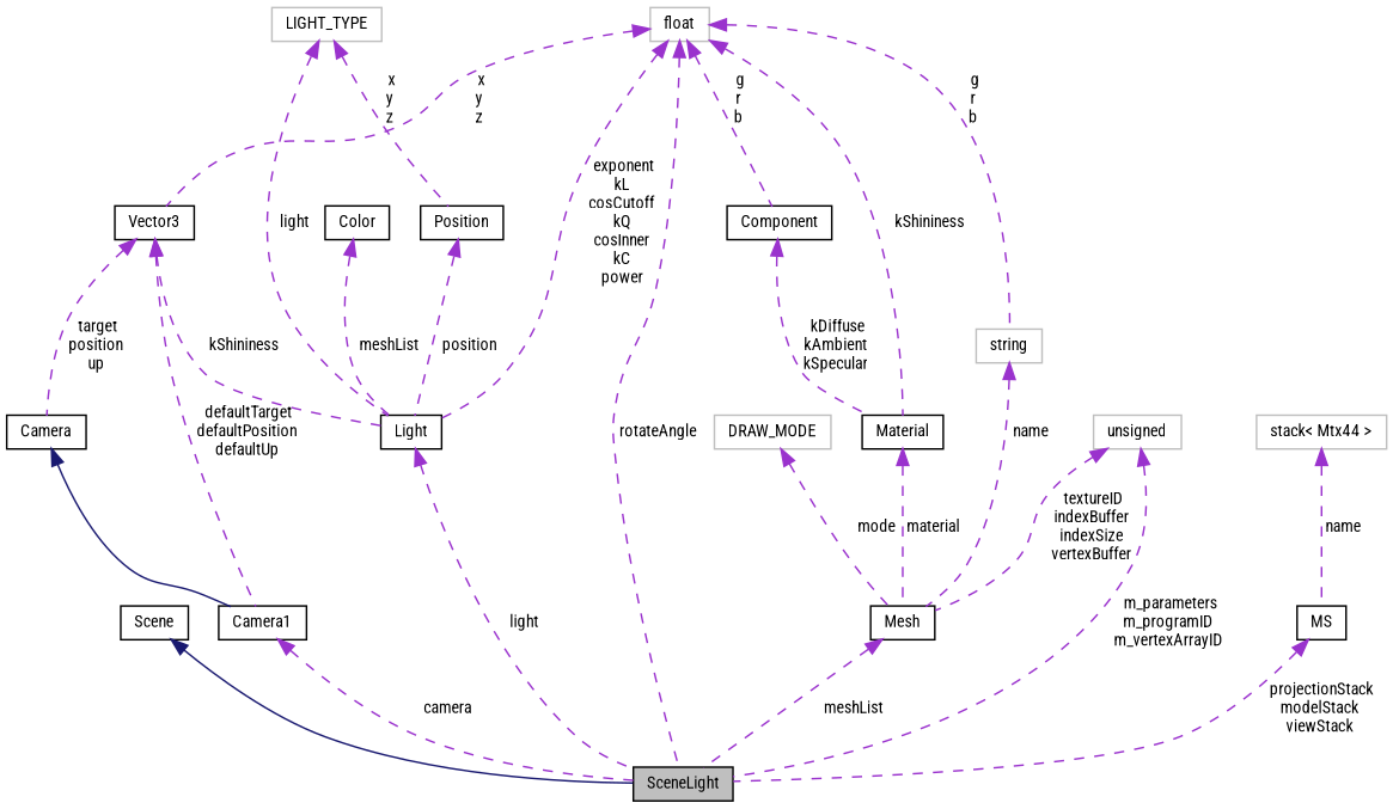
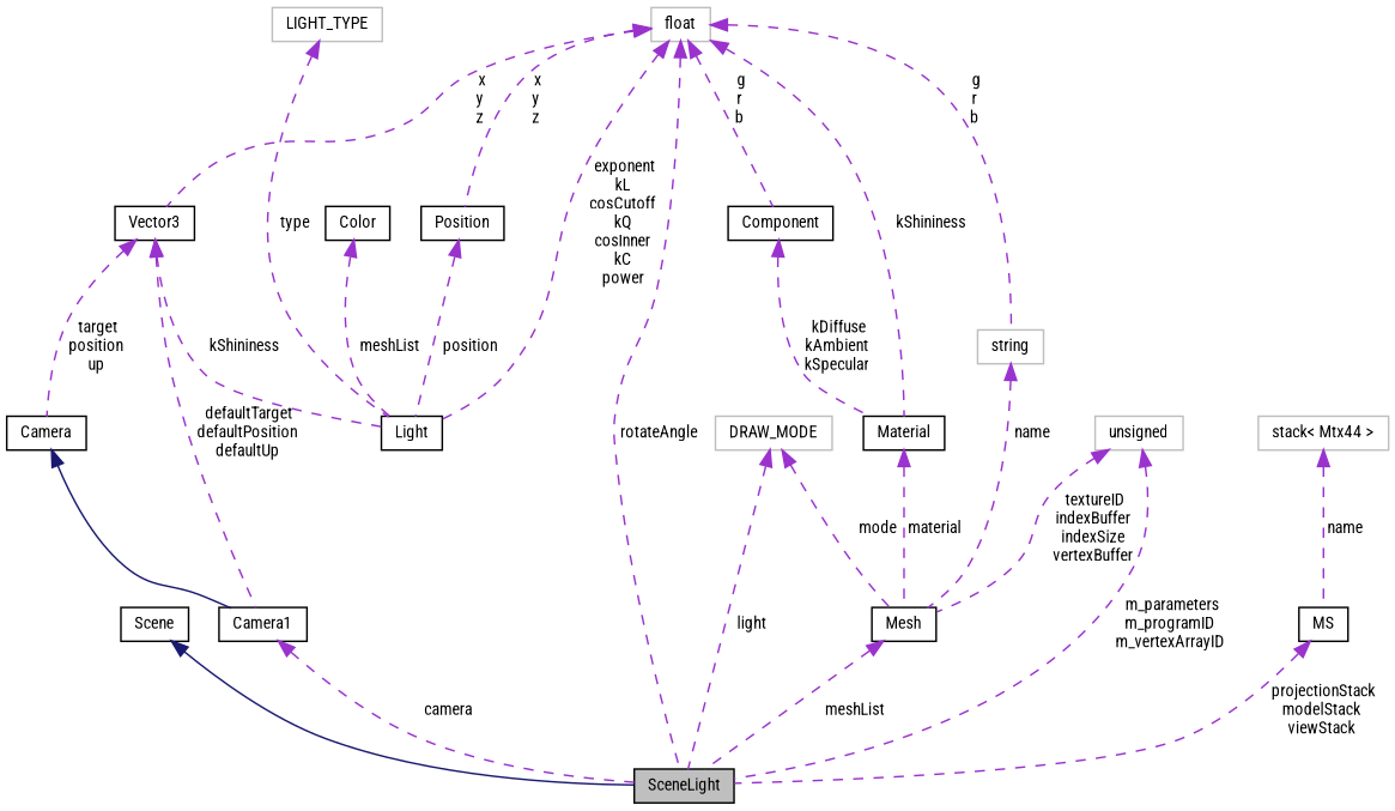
  digraph {
    fontname="Roboto Condensed"
    node [color=black fontname="Roboto Condensed" fontsize=10 shape=record]
    edge [color=darkorchid3 dir=back fontname="Roboto Condensed" fontsize=10 labelfontname=Helvetica labelfontsize=10 style=dashed]
    n1 [fillcolor=grey75 fontcolor=black height=0.2 label=SceneLight style=filled width=0.4]
    n2 [height=0.2 label=Scene width=0.4]
    n3 [height=0.2 label=Light width=0.4]
    n4 [color=grey75 height=0.2 label=float width=0.4]
    n5 [height=0.2 label=Position width=0.4]
    n6 [height=0.2 label=Vector3 width=0.4]
    n7 [height=0.2 label=Material width=0.4]
    n8 [height=0.2 label=Component width=0.4]
    n9 [color=grey75 height=0.2 label=string width=0.4]
    n10 [height=0.2 label=Camera1 width=0.4]
    n11 [height=0.2 label=Camera width=0.4]
    n12 [height=0.2 label=Color width=0.4]
    n13 [height=0.2 label=Mesh width=0.4]
    n14 [color=grey75 height=0.2 label=LIGHT_TYPE width=0.4]
    n15 [height=0.2 label=MS width=0.4]
    n16 [color=grey75 height=0.2 label="stack\< Mtx44 \>" width=0.4]
    n17 [color=grey75 height=0.2 label=DRAW_MODE width=0.4]
    n18 [color=grey75 height=0.2 label=unsigned width=0.4]
    n2 -> n1 [color=midnightblue style=solid]
-   n3 -> n1 [label=" light"]
+   n17 -> n1 [label=" light"]
    n4 -> n1 [label=" rotateAngle"]
    n4 -> n3 [label=" exponent\nkL\ncosCutoff\nkQ\ncosInner\nkC\npower"]
-   n14 -> n5 [label=" x\ny\nz"]
+   n4 -> n5 [label=" x\ny\nz"]
    n4 -> n6 [label=" x\ny\nz"]
    n4 -> n7 [label=" kShininess"]
    n4 -> n8 [label=" g\nr\nb"]
    n4 -> n9 [label=" g\nr\nb"]
    n5 -> n3 [label=" position"]
    n6 -> n3 [label=" kShininess"]
    n6 -> n10 [label=" defaultTarget\ndefaultPosition\ndefaultUp"]
    n6 -> n11 [label=" target\nposition\nup"]
    n7 -> n13 [label=" material"]
    n8 -> n7 [label=" kDiffuse\nkAmbient\nkSpecular"]
    n9 -> n13 [label=" name"]
    n10 -> n1 [label=" camera"]
    n11 -> n10 [color=midnightblue style=solid]
    n12 -> n3 [label=" meshList"]
    n13 -> n1 [label=" meshList"]
-   n14 -> n3 [label=" light"]
+   n14 -> n3 [label=" type"]
    n15 -> n1 [label=" projectionStack\nmodelStack\nviewStack"]
    n16 -> n15 [label=" name"]
    n17 -> n13 [label=" mode"]
    n18 -> n1 [label=" m_parameters\nm_programID\nm_vertexArrayID"]
    n18 -> n13 [label=" textureID\nindexBuffer\nindexSize\nvertexBuffer"]
  }
